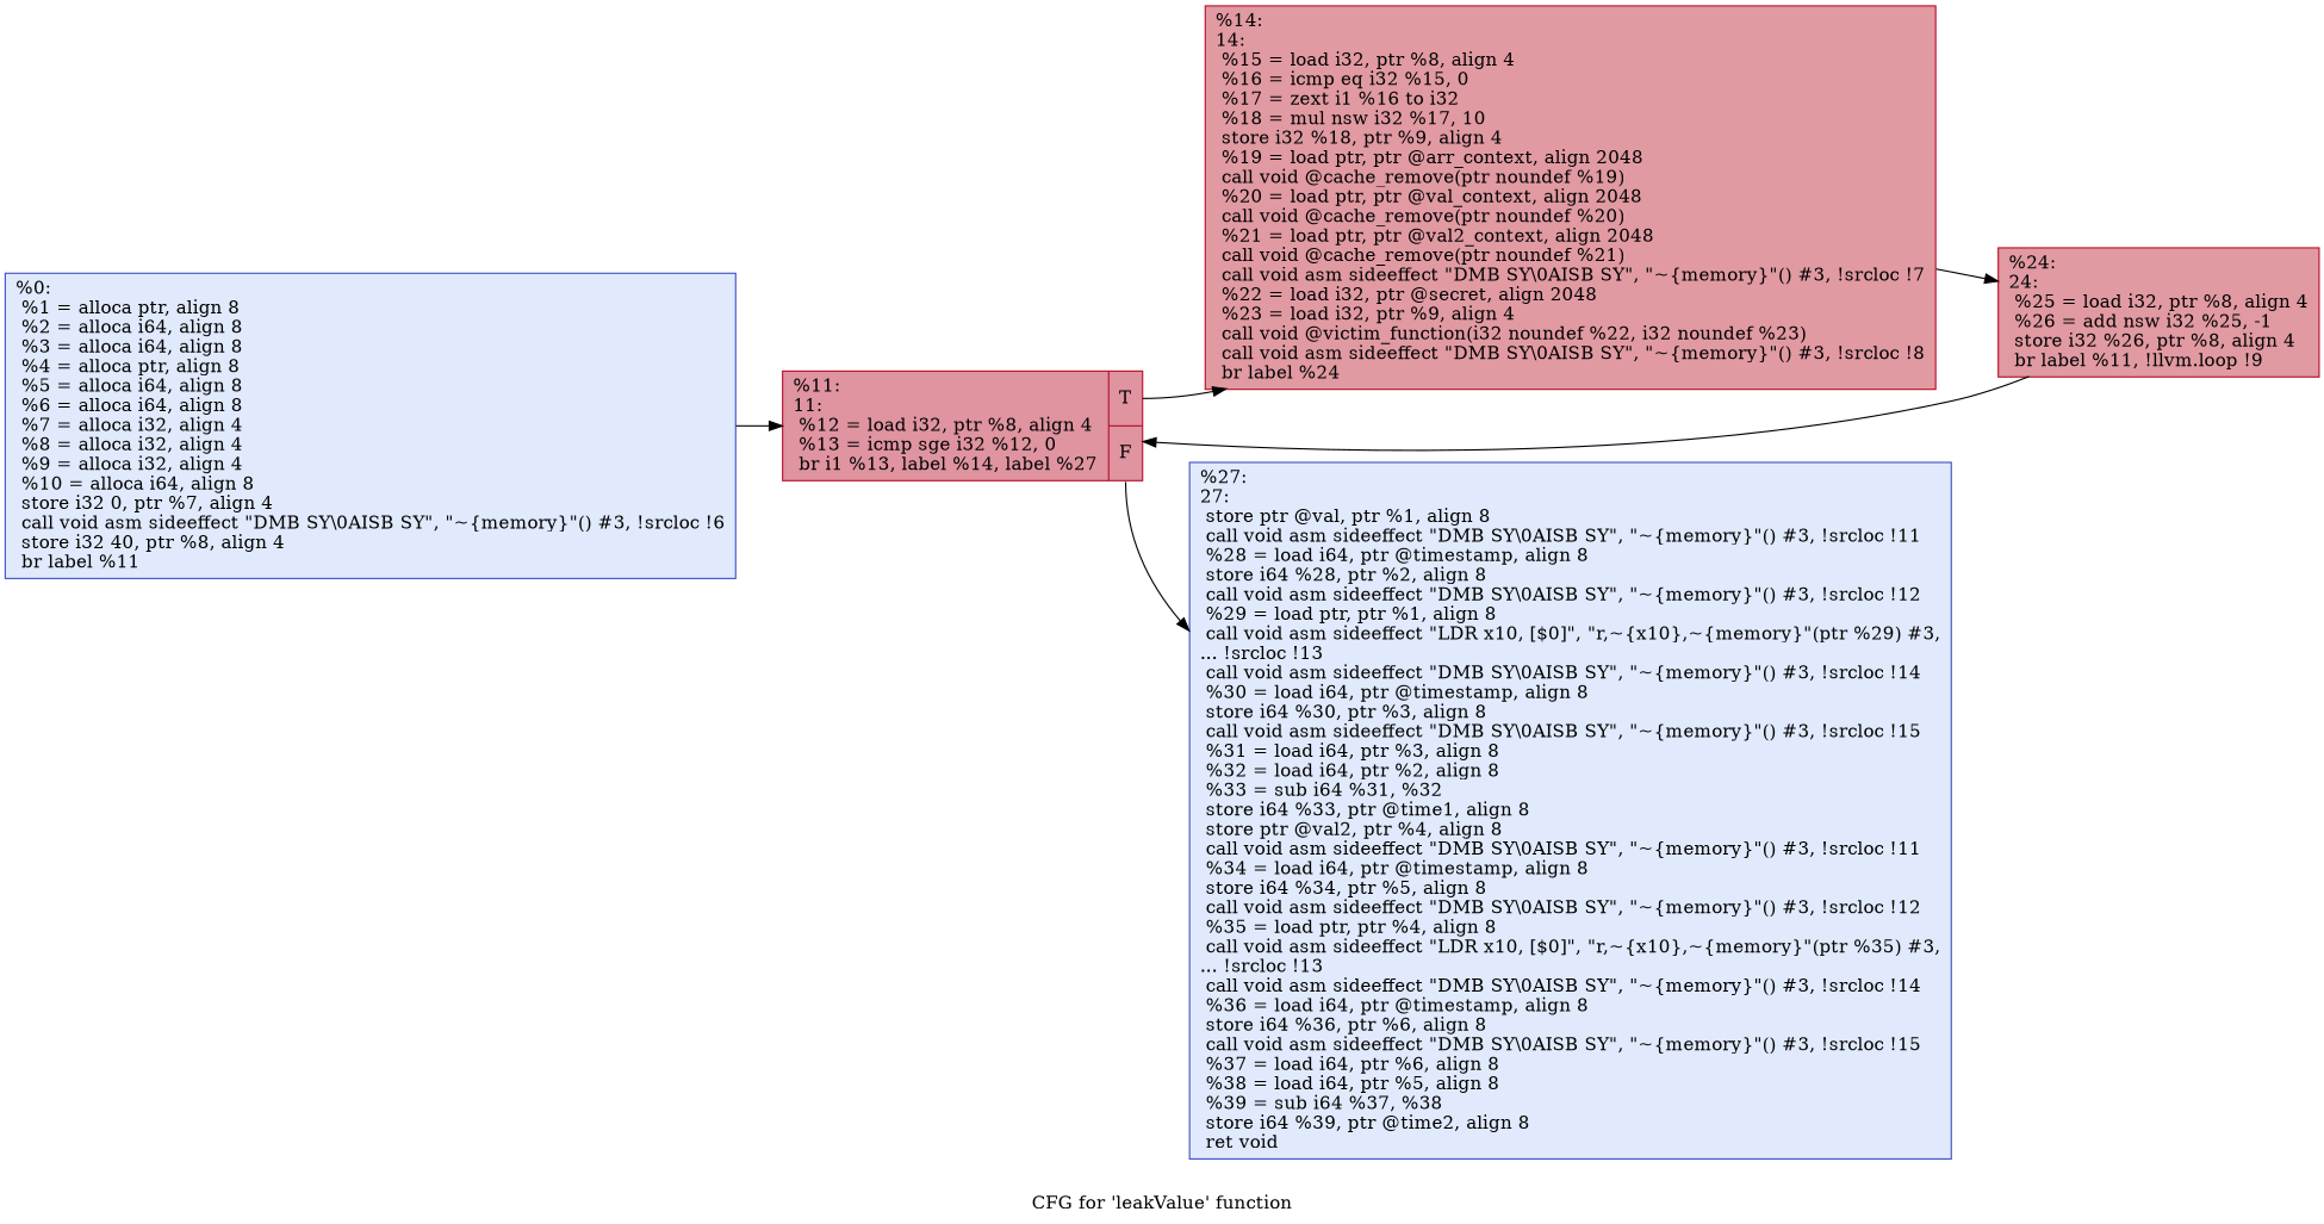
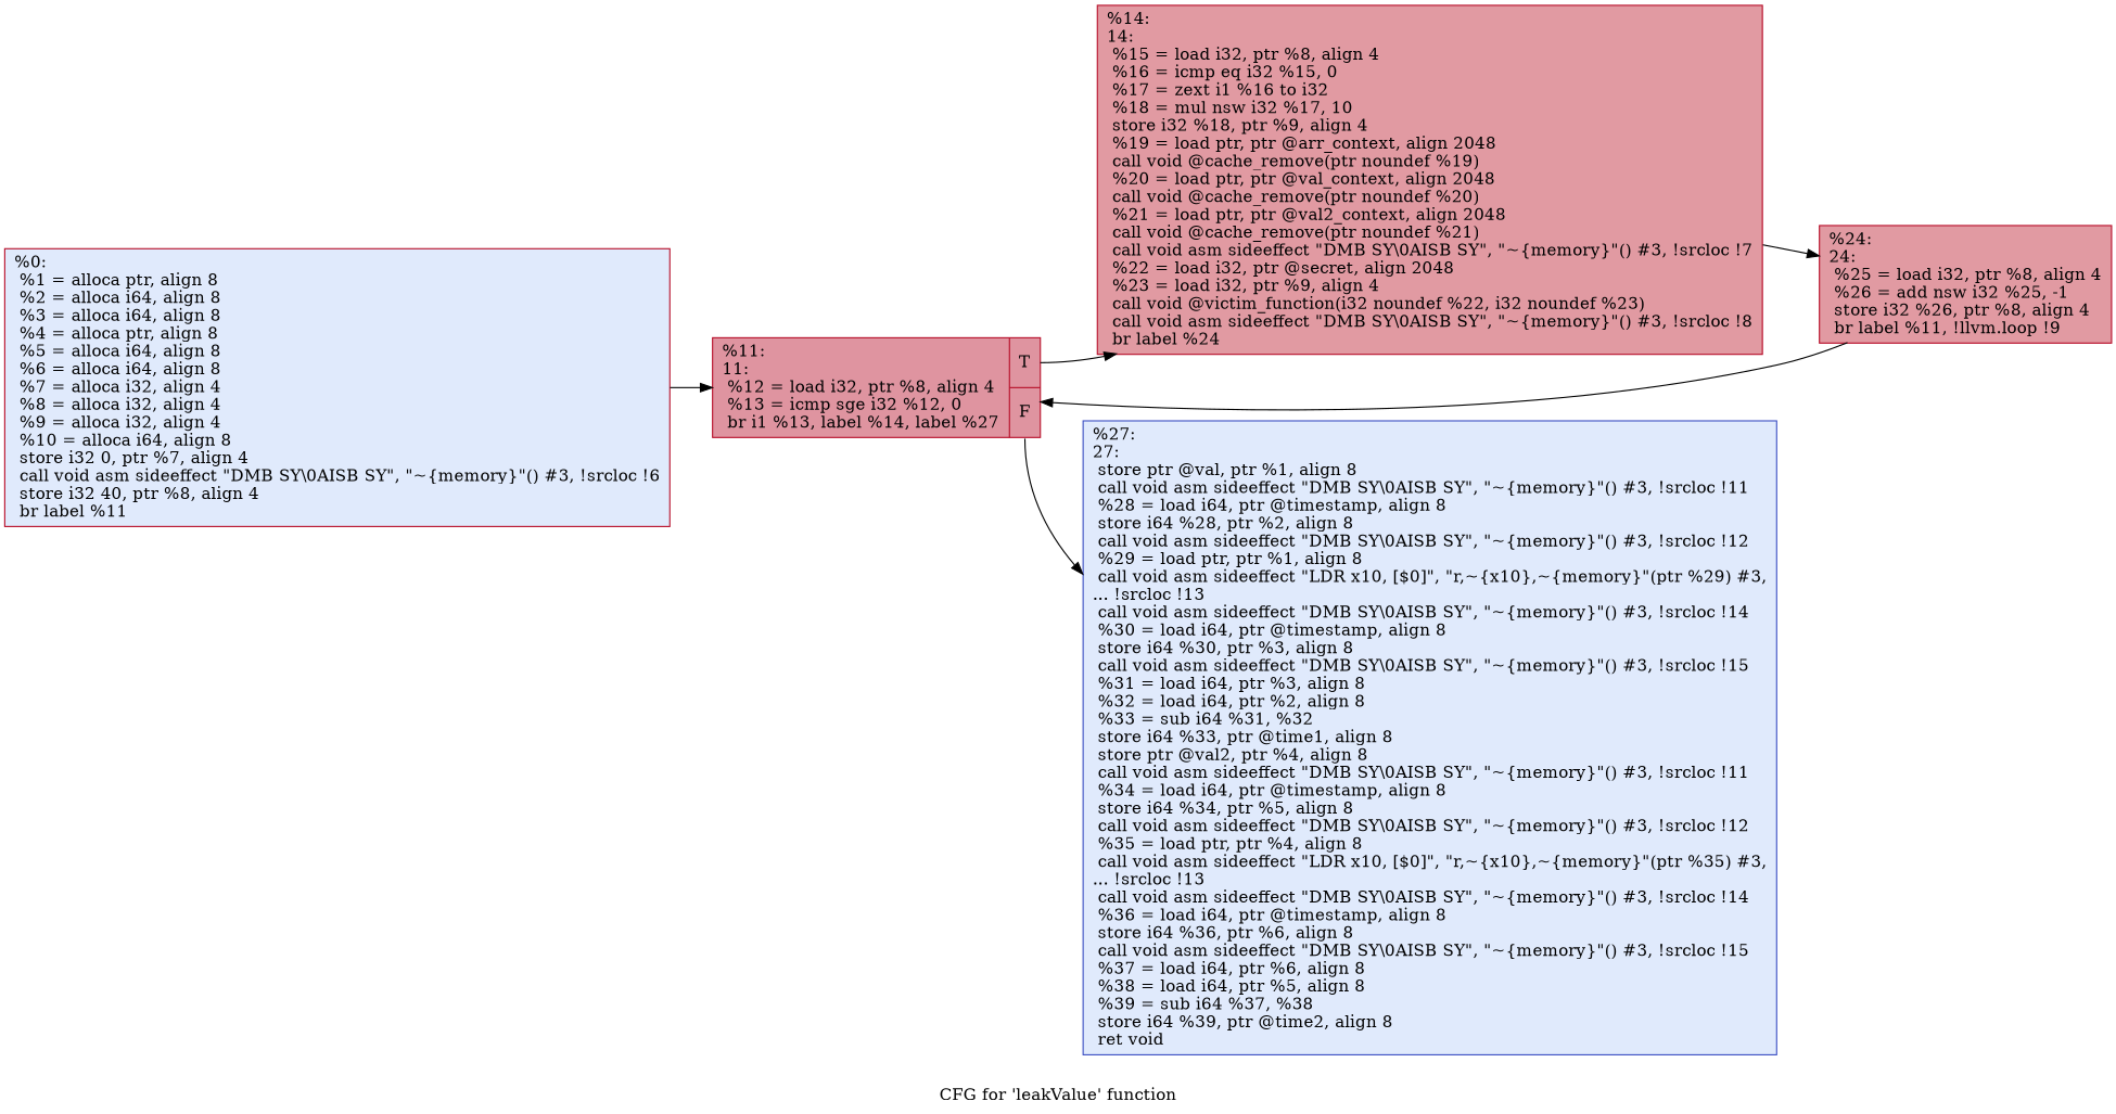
  digraph {
    label="CFG for 'leakValue' function"
    rankdir=LR
    node [color="#b70d28ff" fillcolor="#b9d0f970" shape=record style=filled]
-   n1 [color="#3d50c3ff" label="{%0:\l  %1 = alloca ptr, align 8\l  %2 = alloca i64, align 8\l  %3 = alloca i64, align 8\l  %4 = alloca ptr, align 8\l  %5 = alloca i64, align 8\l  %6 = alloca i64, align 8\l  %7 = alloca i32, align 4\l  %8 = alloca i32, align 4\l  %9 = alloca i32, align 4\l  %10 = alloca i64, align 8\l  store i32 0, ptr %7, align 4\l  call void asm sideeffect \"DMB SY\\0AISB SY\", \"~\{memory\}\"() #3, !srcloc !6\l  store i32 40, ptr %8, align 4\l  br label %11\l}"]
+   n1 [label="{%0:\l  %1 = alloca ptr, align 8\l  %2 = alloca i64, align 8\l  %3 = alloca i64, align 8\l  %4 = alloca ptr, align 8\l  %5 = alloca i64, align 8\l  %6 = alloca i64, align 8\l  %7 = alloca i32, align 4\l  %8 = alloca i32, align 4\l  %9 = alloca i32, align 4\l  %10 = alloca i64, align 8\l  store i32 0, ptr %7, align 4\l  call void asm sideeffect \"DMB SY\\0AISB SY\", \"~\{memory\}\"() #3, !srcloc !6\l  store i32 40, ptr %8, align 4\l  br label %11\l}"]
    n2 [fillcolor="#b70d2870" label="{%11:\l11:                                               \l  %12 = load i32, ptr %8, align 4\l  %13 = icmp sge i32 %12, 0\l  br i1 %13, label %14, label %27\l|{<s0>T|<s1>F}}"]
    n3 [fillcolor="#bb1b2c70" label="{%14:\l14:                                               \l  %15 = load i32, ptr %8, align 4\l  %16 = icmp eq i32 %15, 0\l  %17 = zext i1 %16 to i32\l  %18 = mul nsw i32 %17, 10\l  store i32 %18, ptr %9, align 4\l  %19 = load ptr, ptr @arr_context, align 2048\l  call void @cache_remove(ptr noundef %19)\l  %20 = load ptr, ptr @val_context, align 2048\l  call void @cache_remove(ptr noundef %20)\l  %21 = load ptr, ptr @val2_context, align 2048\l  call void @cache_remove(ptr noundef %21)\l  call void asm sideeffect \"DMB SY\\0AISB SY\", \"~\{memory\}\"() #3, !srcloc !7\l  %22 = load i32, ptr @secret, align 2048\l  %23 = load i32, ptr %9, align 4\l  call void @victim_function(i32 noundef %22, i32 noundef %23)\l  call void asm sideeffect \"DMB SY\\0AISB SY\", \"~\{memory\}\"() #3, !srcloc !8\l  br label %24\l}"]
    n4 [color="#3d50c3ff" label="{%27:\l27:                                               \l  store ptr @val, ptr %1, align 8\l  call void asm sideeffect \"DMB SY\\0AISB SY\", \"~\{memory\}\"() #3, !srcloc !11\l  %28 = load i64, ptr @timestamp, align 8\l  store i64 %28, ptr %2, align 8\l  call void asm sideeffect \"DMB SY\\0AISB SY\", \"~\{memory\}\"() #3, !srcloc !12\l  %29 = load ptr, ptr %1, align 8\l  call void asm sideeffect \"LDR x10, [$0]\", \"r,~\{x10\},~\{memory\}\"(ptr %29) #3,\l... !srcloc !13\l  call void asm sideeffect \"DMB SY\\0AISB SY\", \"~\{memory\}\"() #3, !srcloc !14\l  %30 = load i64, ptr @timestamp, align 8\l  store i64 %30, ptr %3, align 8\l  call void asm sideeffect \"DMB SY\\0AISB SY\", \"~\{memory\}\"() #3, !srcloc !15\l  %31 = load i64, ptr %3, align 8\l  %32 = load i64, ptr %2, align 8\l  %33 = sub i64 %31, %32\l  store i64 %33, ptr @time1, align 8\l  store ptr @val2, ptr %4, align 8\l  call void asm sideeffect \"DMB SY\\0AISB SY\", \"~\{memory\}\"() #3, !srcloc !11\l  %34 = load i64, ptr @timestamp, align 8\l  store i64 %34, ptr %5, align 8\l  call void asm sideeffect \"DMB SY\\0AISB SY\", \"~\{memory\}\"() #3, !srcloc !12\l  %35 = load ptr, ptr %4, align 8\l  call void asm sideeffect \"LDR x10, [$0]\", \"r,~\{x10\},~\{memory\}\"(ptr %35) #3,\l... !srcloc !13\l  call void asm sideeffect \"DMB SY\\0AISB SY\", \"~\{memory\}\"() #3, !srcloc !14\l  %36 = load i64, ptr @timestamp, align 8\l  store i64 %36, ptr %6, align 8\l  call void asm sideeffect \"DMB SY\\0AISB SY\", \"~\{memory\}\"() #3, !srcloc !15\l  %37 = load i64, ptr %6, align 8\l  %38 = load i64, ptr %5, align 8\l  %39 = sub i64 %37, %38\l  store i64 %39, ptr @time2, align 8\l  ret void\l}"]
    n5 [fillcolor="#bb1b2c70" label="{%24:\l24:                                               \l  %25 = load i32, ptr %8, align 4\l  %26 = add nsw i32 %25, -1\l  store i32 %26, ptr %8, align 4\l  br label %11, !llvm.loop !9\l}"]
    n1 -> n2
    n2 -> n3 [tailport=s0]
    n2 -> n4 [tailport=s1]
    n3 -> n5
    n5 -> n2
  }
